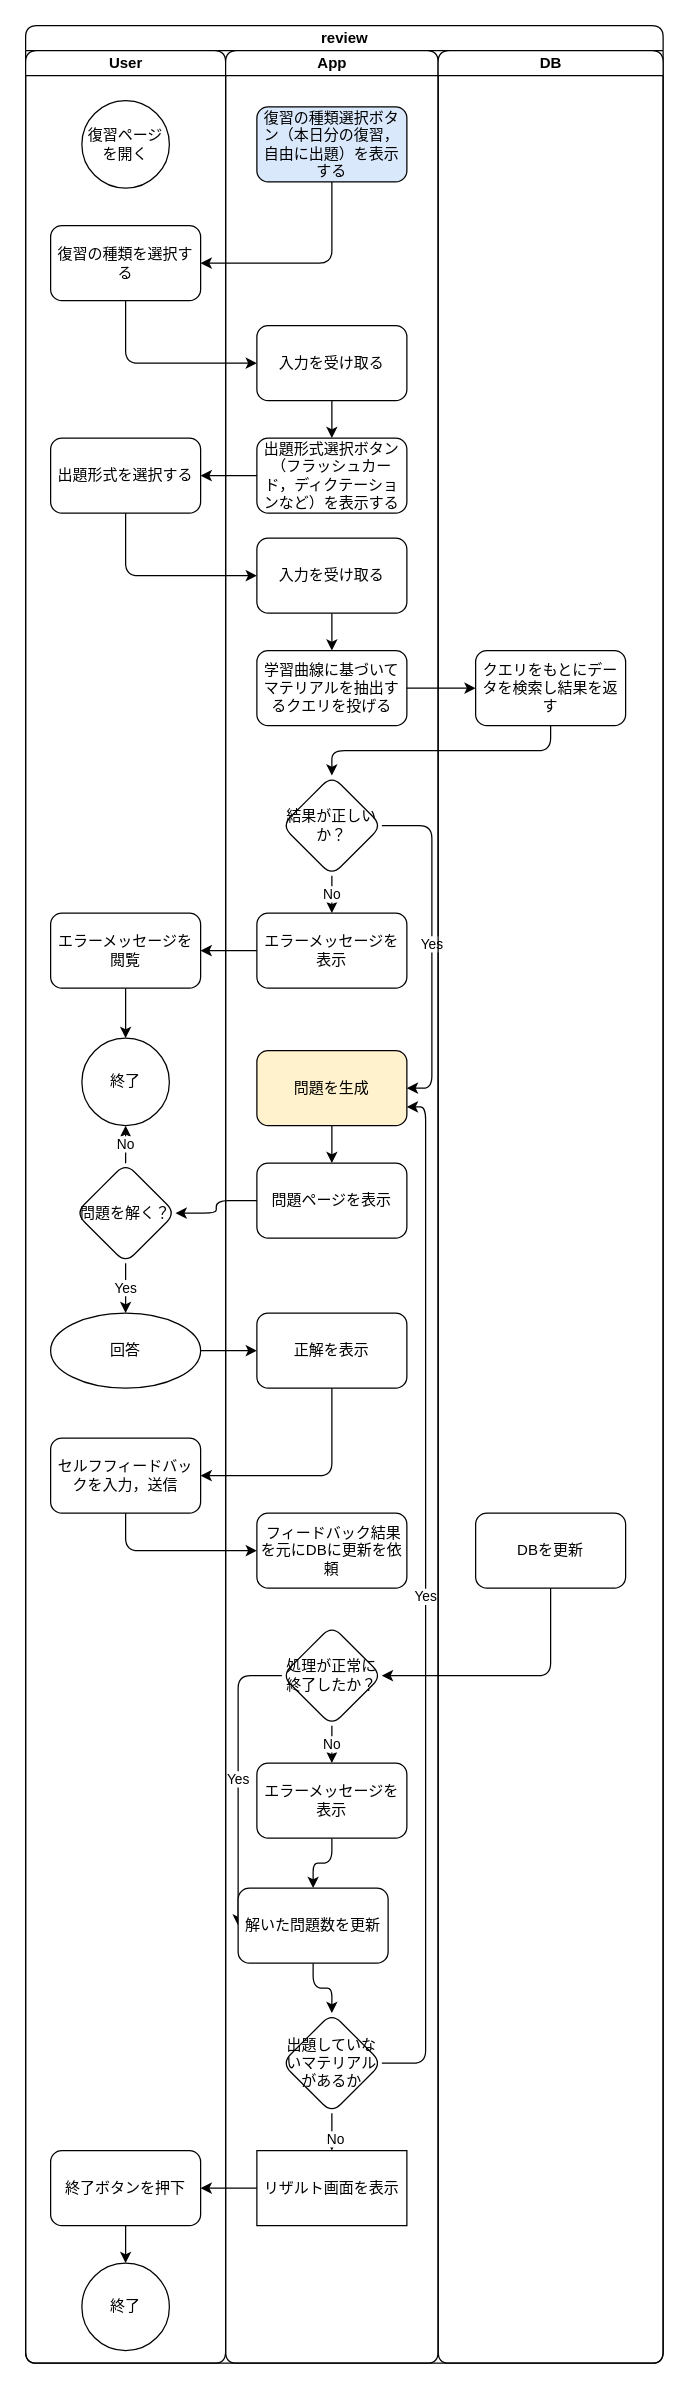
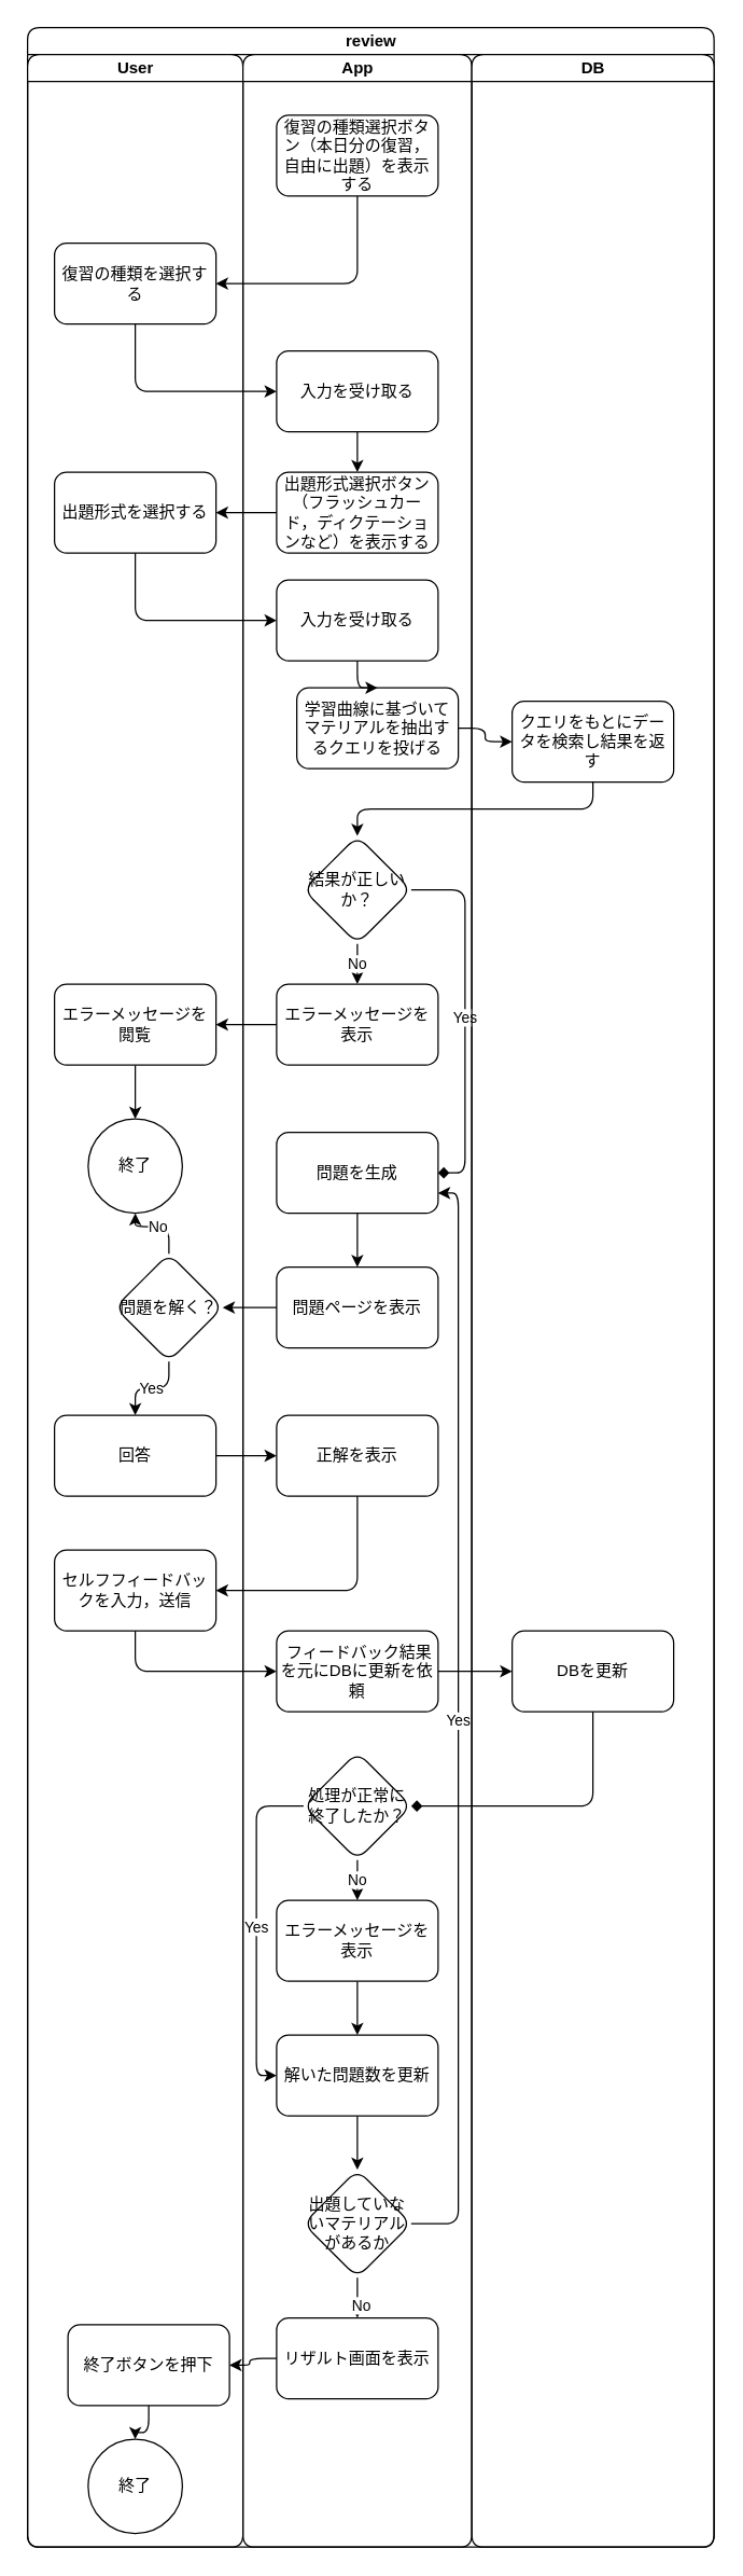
  <mxCell id="0" />
  <mxCell id="1" parent="0" />
  <mxCell id="2" value="review" style="swimlane;childLayout=stackLayout;resizeParent=1;resizeParentMax=0;startSize=20;html=1;rounded=1;" vertex="1" parent="1"><mxGeometry x="20" y="20" width="510" height="1870" as="geometry" /></mxCell>
  <mxCell id="3" value="User" style="swimlane;startSize=20;html=1;rounded=1;" vertex="1" parent="2"><mxGeometry y="20" width="160" height="1850" as="geometry" /></mxCell>
- <mxCell id="4" value="復習ページを開く" style="ellipse;whiteSpace=wrap;html=1;aspect=fixed;rounded=1;" vertex="1" parent="3"><mxGeometry x="45" y="40" width="70" height="70" as="geometry" /></mxCell>
  <mxCell id="5" style="edgeStyle=orthogonalEdgeStyle;rounded=1;orthogonalLoop=1;jettySize=auto;html=1;exitX=0.5;exitY=1;exitDx=0;exitDy=0;" edge="1" parent="3" source="6" target="7"><mxGeometry relative="1" as="geometry" /></mxCell>
  <mxCell id="6" value="エラーメッセージを閲覧" style="whiteSpace=wrap;html=1;rounded=1;" vertex="1" parent="3"><mxGeometry x="20" y="690" width="120" height="60" as="geometry" /></mxCell>
  <mxCell id="7" value="終了" style="ellipse;whiteSpace=wrap;html=1;rounded=1;" vertex="1" parent="3"><mxGeometry x="45" y="790" width="70" height="70" as="geometry" /></mxCell>
  <mxCell id="8" value="&lt;span style=&quot;background-color: transparent; color: light-dark(rgb(0, 0, 0), rgb(255, 255, 255));&quot;&gt;復習の種類を選択する&lt;/span&gt;" style="whiteSpace=wrap;html=1;rounded=1;" vertex="1" parent="3"><mxGeometry x="20" y="140" width="120" height="60" as="geometry" /></mxCell>
  <mxCell id="9" value="出題形式を選択する" style="whiteSpace=wrap;html=1;rounded=1;" vertex="1" parent="3"><mxGeometry x="20" y="310" width="120" height="60" as="geometry" /></mxCell>
- <mxCell id="10" value="回答" style="ellipse;whiteSpace=wrap;html=1;" vertex="1" parent="3"><mxGeometry x="20" y="1010" width="120" height="60" as="geometry" /></mxCell>
+ <mxCell id="10" value="回答" style="whiteSpace=wrap;html=1;rounded=1;" vertex="1" parent="3"><mxGeometry x="20" y="1010" width="120" height="60" as="geometry" /></mxCell>
  <mxCell id="11" value="セルフフィードバックを入力，送信" style="whiteSpace=wrap;html=1;rounded=1;" vertex="1" parent="3"><mxGeometry x="20" y="1110" width="120" height="60" as="geometry" /></mxCell>
  <mxCell id="12" value="" style="edgeStyle=orthogonalEdgeStyle;rounded=1;orthogonalLoop=1;jettySize=auto;html=1;" edge="1" parent="3" source="13" target="14"><mxGeometry relative="1" as="geometry" /></mxCell>
- <mxCell id="13" value="終了ボタンを押下" style="whiteSpace=wrap;html=1;rounded=1;" vertex="1" parent="3"><mxGeometry x="20" y="1680" width="120" height="60" as="geometry" /></mxCell>
+ <mxCell id="13" value="終了ボタンを押下" style="whiteSpace=wrap;html=1;rounded=1;" vertex="1" parent="3"><mxGeometry x="30" y="1685" width="120" height="60" as="geometry" /></mxCell>
  <mxCell id="14" value="終了" style="ellipse;whiteSpace=wrap;html=1;rounded=1;" vertex="1" parent="3"><mxGeometry x="45" y="1770" width="70" height="70" as="geometry" /></mxCell>
  <mxCell id="15" value="No" style="edgeStyle=orthogonalEdgeStyle;rounded=1;orthogonalLoop=1;jettySize=auto;html=1;exitX=0.5;exitY=0;exitDx=0;exitDy=0;" edge="1" parent="3" source="17" target="7"><mxGeometry relative="1" as="geometry" /></mxCell>
  <mxCell id="16" value="Yes" style="edgeStyle=orthogonalEdgeStyle;rounded=1;orthogonalLoop=1;jettySize=auto;html=1;exitX=0.5;exitY=1;exitDx=0;exitDy=0;" edge="1" parent="3" source="17" target="10"><mxGeometry relative="1" as="geometry" /></mxCell>
- <mxCell id="17" value="問題を解く？" style="rhombus;whiteSpace=wrap;html=1;rounded=1;" vertex="1" parent="3"><mxGeometry x="40" y="890" width="80" height="80" as="geometry" /></mxCell>
+ <mxCell id="17" value="問題を解く？" style="rhombus;whiteSpace=wrap;html=1;rounded=1;" vertex="1" parent="3"><mxGeometry x="65" y="890" width="80" height="80" as="geometry" /></mxCell>
  <mxCell id="18" value="App" style="swimlane;startSize=20;html=1;rounded=1;" vertex="1" parent="2"><mxGeometry x="160" y="20" width="170" height="1850" as="geometry" /></mxCell>
- <mxCell id="19" value="学習曲線に基づいてマテリアル&lt;span style=&quot;background-color: transparent; color: light-dark(rgb(0, 0, 0), rgb(255, 255, 255));&quot;&gt;を抽出するクエリを投げる&lt;/span&gt;" style="whiteSpace=wrap;html=1;rounded=1;" vertex="1" parent="18"><mxGeometry x="25" y="480" width="120" height="60" as="geometry" /></mxCell>
+ <mxCell id="19" value="学習曲線に基づいてマテリアル&lt;span style=&quot;background-color: transparent; color: light-dark(rgb(0, 0, 0), rgb(255, 255, 255));&quot;&gt;を抽出するクエリを投げる&lt;/span&gt;" style="whiteSpace=wrap;html=1;rounded=1;" vertex="1" parent="18"><mxGeometry x="40" y="470" width="120" height="60" as="geometry" /></mxCell>
  <mxCell id="20" value="No" style="edgeStyle=orthogonalEdgeStyle;rounded=1;orthogonalLoop=1;jettySize=auto;html=1;exitX=0.5;exitY=1;exitDx=0;exitDy=0;entryX=0.5;entryY=0;entryDx=0;entryDy=0;" edge="1" parent="18" source="22" target="23"><mxGeometry relative="1" as="geometry" /></mxCell>
- <mxCell id="21" value="Yes" style="edgeStyle=orthogonalEdgeStyle;rounded=1;orthogonalLoop=1;jettySize=auto;html=1;exitX=1;exitY=0.5;exitDx=0;exitDy=0;entryX=1;entryY=0.5;entryDx=0;entryDy=0;" edge="1" parent="18" source="22" target="25"><mxGeometry relative="1" as="geometry" /></mxCell>
+ <mxCell id="21" value="Yes" style="edgeStyle=orthogonalEdgeStyle;rounded=1;orthogonalLoop=1;jettySize=auto;html=1;exitX=1;exitY=0.5;exitDx=0;exitDy=0;entryX=1;entryY=0.5;entryDx=0;entryDy=0;endArrow=diamond;" edge="1" parent="18" source="22" target="25"><mxGeometry relative="1" as="geometry" /></mxCell>
  <mxCell id="22" value="結果が正しいか？" style="rhombus;whiteSpace=wrap;html=1;rounded=1;" vertex="1" parent="18"><mxGeometry x="45" y="580" width="80" height="80" as="geometry" /></mxCell>
  <mxCell id="23" value="エラーメッセージを表示" style="whiteSpace=wrap;html=1;rounded=1;" vertex="1" parent="18"><mxGeometry x="25" y="690" width="120" height="60" as="geometry" /></mxCell>
  <mxCell id="24" value="" style="edgeStyle=orthogonalEdgeStyle;rounded=1;orthogonalLoop=1;jettySize=auto;html=1;" edge="1" parent="18" source="25" target="32"><mxGeometry relative="1" as="geometry" /></mxCell>
- <mxCell id="25" value="問題を生成" style="whiteSpace=wrap;html=1;rounded=1;fillColor=#fff2cc;" vertex="1" parent="18"><mxGeometry x="25" y="800" width="120" height="60" as="geometry" /></mxCell>
- <mxCell id="26" value="復習の種類選択ボタン（本日分の復習，自由に出題）を表示する" style="whiteSpace=wrap;html=1;rounded=1;fillColor=#dae8fc;" vertex="1" parent="18"><mxGeometry x="25" y="45" width="120" height="60" as="geometry" /></mxCell>
+ <mxCell id="25" value="問題を生成" style="whiteSpace=wrap;html=1;rounded=1;" vertex="1" parent="18"><mxGeometry x="25" y="800" width="120" height="60" as="geometry" /></mxCell>
+ <mxCell id="26" value="復習の種類選択ボタン（本日分の復習，自由に出題）を表示する" style="whiteSpace=wrap;html=1;rounded=1;" vertex="1" parent="18"><mxGeometry x="25" y="45" width="120" height="60" as="geometry" /></mxCell>
  <mxCell id="27" value="" style="edgeStyle=orthogonalEdgeStyle;rounded=1;orthogonalLoop=1;jettySize=auto;html=1;" edge="1" parent="18" source="28" target="29"><mxGeometry relative="1" as="geometry" /></mxCell>
  <mxCell id="28" value="入力を受け取る" style="whiteSpace=wrap;html=1;rounded=1;" vertex="1" parent="18"><mxGeometry x="25" y="220" width="120" height="60" as="geometry" /></mxCell>
  <mxCell id="29" value="出題形式選択ボタン（フラッシュカード，ディクテーションなど）を表示する" style="whiteSpace=wrap;html=1;rounded=1;" vertex="1" parent="18"><mxGeometry x="25" y="310" width="120" height="60" as="geometry" /></mxCell>
  <mxCell id="30" style="edgeStyle=orthogonalEdgeStyle;rounded=1;orthogonalLoop=1;jettySize=auto;html=1;exitX=0.5;exitY=1;exitDx=0;exitDy=0;" edge="1" parent="18" source="31" target="19"><mxGeometry relative="1" as="geometry" /></mxCell>
  <mxCell id="31" value="入力を受け取る" style="whiteSpace=wrap;html=1;rounded=1;" vertex="1" parent="18"><mxGeometry x="25" y="390" width="120" height="60" as="geometry" /></mxCell>
- <mxCell id="32" value="問題ページを表示" style="whiteSpace=wrap;html=1;rounded=1;" vertex="1" parent="18"><mxGeometry x="25" y="890" width="120" height="60" as="geometry" /></mxCell>
+ <mxCell id="32" value="問題ページを表示" style="whiteSpace=wrap;html=1;rounded=1;" vertex="1" parent="18"><mxGeometry x="25" y="900" width="120" height="60" as="geometry" /></mxCell>
  <mxCell id="33" value="正解を表示" style="whiteSpace=wrap;html=1;rounded=1;" vertex="1" parent="18"><mxGeometry x="25" y="1010" width="120" height="60" as="geometry" /></mxCell>
  <mxCell id="34" value="&amp;nbsp;フィードバック結果を元にDBに更新を依頼" style="whiteSpace=wrap;html=1;rounded=1;" vertex="1" parent="18"><mxGeometry x="25" y="1170" width="120" height="60" as="geometry" /></mxCell>
  <mxCell id="35" value="No" style="edgeStyle=orthogonalEdgeStyle;rounded=1;orthogonalLoop=1;jettySize=auto;html=1;exitX=0.5;exitY=1;exitDx=0;exitDy=0;" edge="1" parent="18" source="37" target="39"><mxGeometry relative="1" as="geometry" /></mxCell>
  <mxCell id="36" value="Yes" style="edgeStyle=orthogonalEdgeStyle;rounded=1;orthogonalLoop=1;jettySize=auto;html=1;exitX=0;exitY=0.5;exitDx=0;exitDy=0;entryX=0;entryY=0.5;entryDx=0;entryDy=0;" edge="1" parent="18" source="37" target="41"><mxGeometry relative="1" as="geometry"><Array as="points"><mxPoint x="10" y="1300" /><mxPoint x="10" y="1500" /></Array></mxGeometry></mxCell>
  <mxCell id="37" value="処理が正常に終了したか？" style="rhombus;whiteSpace=wrap;html=1;rounded=1;" vertex="1" parent="18"><mxGeometry x="45" y="1260" width="80" height="80" as="geometry" /></mxCell>
  <mxCell id="38" style="edgeStyle=orthogonalEdgeStyle;rounded=1;orthogonalLoop=1;jettySize=auto;html=1;exitX=0.5;exitY=1;exitDx=0;exitDy=0;" edge="1" parent="18" source="39" target="41"><mxGeometry relative="1" as="geometry" /></mxCell>
  <mxCell id="39" value="エラーメッセージを表示" style="whiteSpace=wrap;html=1;rounded=1;" vertex="1" parent="18"><mxGeometry x="25" y="1370" width="120" height="60" as="geometry" /></mxCell>
  <mxCell id="40" style="edgeStyle=orthogonalEdgeStyle;rounded=1;orthogonalLoop=1;jettySize=auto;html=1;exitX=0.5;exitY=1;exitDx=0;exitDy=0;" edge="1" parent="18" source="41" target="45"><mxGeometry relative="1" as="geometry" /></mxCell>
- <mxCell id="41" value="解いた問題数を更新" style="whiteSpace=wrap;html=1;rounded=1;" vertex="1" parent="18"><mxGeometry x="10" y="1470" width="120" height="60" as="geometry" /></mxCell>
+ <mxCell id="41" value="解いた問題数を更新" style="whiteSpace=wrap;html=1;rounded=1;" vertex="1" parent="18"><mxGeometry x="25" y="1470" width="120" height="60" as="geometry" /></mxCell>
  <mxCell id="42" value="Yes" style="edgeStyle=orthogonalEdgeStyle;rounded=1;orthogonalLoop=1;jettySize=auto;html=1;exitX=1;exitY=0.5;exitDx=0;exitDy=0;entryX=1;entryY=0.75;entryDx=0;entryDy=0;" edge="1" parent="18" source="45" target="25"><mxGeometry relative="1" as="geometry"><Array as="points"><mxPoint x="160" y="1610" /><mxPoint x="160" y="845" /></Array></mxGeometry></mxCell>
  <mxCell id="43" value="" style="edgeStyle=orthogonalEdgeStyle;rounded=1;orthogonalLoop=1;jettySize=auto;html=1;" edge="1" parent="18" source="45" target="46"><mxGeometry relative="1" as="geometry" /></mxCell>
  <mxCell id="44" value="No" style="edgeLabel;html=1;align=center;verticalAlign=middle;resizable=0;points=[];rounded=1;" vertex="1" connectable="0" parent="43"><mxGeometry x="0.6" y="2" relative="1" as="geometry"><mxPoint as="offset" /></mxGeometry></mxCell>
  <mxCell id="45" value="出題していないマテリアルがあるか" style="rhombus;whiteSpace=wrap;html=1;rounded=1;" vertex="1" parent="18"><mxGeometry x="45" y="1570" width="80" height="80" as="geometry" /></mxCell>
- <mxCell id="46" value="リザルト画面を表示" style="whiteSpace=wrap;html=1;rounded=0;" vertex="1" parent="18"><mxGeometry x="25" y="1680" width="120" height="60" as="geometry" /></mxCell>
+ <mxCell id="46" value="リザルト画面を表示" style="whiteSpace=wrap;html=1;rounded=1;" vertex="1" parent="18"><mxGeometry x="25" y="1680" width="120" height="60" as="geometry" /></mxCell>
  <mxCell id="47" value="DB" style="swimlane;startSize=20;html=1;rounded=1;" vertex="1" parent="2"><mxGeometry x="330" y="20" width="180" height="1850" as="geometry" /></mxCell>
  <mxCell id="48" value="クエリをもとにデータを検索し結果を返す" style="whiteSpace=wrap;html=1;rounded=1;" vertex="1" parent="47"><mxGeometry x="30" y="480" width="120" height="60" as="geometry" /></mxCell>
  <mxCell id="49" value="DBを更新" style="whiteSpace=wrap;html=1;rounded=1;" vertex="1" parent="47"><mxGeometry x="30" y="1170" width="120" height="60" as="geometry" /></mxCell>
  <mxCell id="50" style="edgeStyle=orthogonalEdgeStyle;rounded=1;orthogonalLoop=1;jettySize=auto;html=1;exitX=1;exitY=0.5;exitDx=0;exitDy=0;" edge="1" parent="2" source="19" target="48"><mxGeometry relative="1" as="geometry" /></mxCell>
  <mxCell id="51" style="edgeStyle=orthogonalEdgeStyle;rounded=1;orthogonalLoop=1;jettySize=auto;html=1;exitX=0;exitY=0.5;exitDx=0;exitDy=0;" edge="1" parent="2" source="23" target="6"><mxGeometry relative="1" as="geometry" /></mxCell>
  <mxCell id="52" style="edgeStyle=orthogonalEdgeStyle;rounded=1;orthogonalLoop=1;jettySize=auto;html=1;exitX=0.5;exitY=1;exitDx=0;exitDy=0;entryX=1;entryY=0.5;entryDx=0;entryDy=0;" edge="1" parent="2" source="26" target="8"><mxGeometry relative="1" as="geometry" /></mxCell>
  <mxCell id="53" style="edgeStyle=orthogonalEdgeStyle;rounded=1;orthogonalLoop=1;jettySize=auto;html=1;exitX=0.5;exitY=1;exitDx=0;exitDy=0;entryX=0;entryY=0.5;entryDx=0;entryDy=0;" edge="1" parent="2" source="8" target="28"><mxGeometry relative="1" as="geometry" /></mxCell>
  <mxCell id="54" style="edgeStyle=orthogonalEdgeStyle;rounded=1;orthogonalLoop=1;jettySize=auto;html=1;exitX=0;exitY=0.5;exitDx=0;exitDy=0;" edge="1" parent="2" source="29" target="9"><mxGeometry relative="1" as="geometry" /></mxCell>
  <mxCell id="55" style="edgeStyle=orthogonalEdgeStyle;rounded=1;orthogonalLoop=1;jettySize=auto;html=1;exitX=0.5;exitY=1;exitDx=0;exitDy=0;entryX=0;entryY=0.5;entryDx=0;entryDy=0;" edge="1" parent="2" source="9" target="31"><mxGeometry relative="1" as="geometry" /></mxCell>
  <mxCell id="56" style="edgeStyle=orthogonalEdgeStyle;rounded=1;orthogonalLoop=1;jettySize=auto;html=1;exitX=0.5;exitY=1;exitDx=0;exitDy=0;entryX=0.5;entryY=0;entryDx=0;entryDy=0;" edge="1" parent="2" source="48" target="22"><mxGeometry relative="1" as="geometry" /></mxCell>
  <mxCell id="57" style="edgeStyle=orthogonalEdgeStyle;rounded=1;orthogonalLoop=1;jettySize=auto;html=1;exitX=0.5;exitY=1;exitDx=0;exitDy=0;entryX=1;entryY=0.5;entryDx=0;entryDy=0;" edge="1" parent="2" source="33" target="11"><mxGeometry relative="1" as="geometry" /></mxCell>
  <mxCell id="58" style="edgeStyle=orthogonalEdgeStyle;rounded=1;orthogonalLoop=1;jettySize=auto;html=1;exitX=0.5;exitY=1;exitDx=0;exitDy=0;entryX=0;entryY=0.5;entryDx=0;entryDy=0;" edge="1" parent="2" source="11" target="34"><mxGeometry relative="1" as="geometry" /></mxCell>
- <mxCell id="60" style="edgeStyle=orthogonalEdgeStyle;rounded=1;orthogonalLoop=1;jettySize=auto;html=1;exitX=0.5;exitY=1;exitDx=0;exitDy=0;entryX=1;entryY=0.5;entryDx=0;entryDy=0;" edge="1" parent="2" source="49" target="37"><mxGeometry relative="1" as="geometry" /></mxCell>
+ <mxCell id="59" style="edgeStyle=orthogonalEdgeStyle;rounded=1;orthogonalLoop=1;jettySize=auto;html=1;exitX=1;exitY=0.5;exitDx=0;exitDy=0;" edge="1" parent="2" source="34" target="49"><mxGeometry relative="1" as="geometry" /></mxCell>
+ <mxCell id="60" style="edgeStyle=orthogonalEdgeStyle;rounded=1;orthogonalLoop=1;jettySize=auto;html=1;exitX=0.5;exitY=1;exitDx=0;exitDy=0;entryX=1;entryY=0.5;entryDx=0;entryDy=0;endArrow=diamond;" edge="1" parent="2" source="49" target="37"><mxGeometry relative="1" as="geometry" /></mxCell>
  <mxCell id="61" style="edgeStyle=orthogonalEdgeStyle;rounded=1;orthogonalLoop=1;jettySize=auto;html=1;exitX=0;exitY=0.5;exitDx=0;exitDy=0;" edge="1" parent="2" source="46" target="13"><mxGeometry relative="1" as="geometry" /></mxCell>
  <mxCell id="62" style="edgeStyle=orthogonalEdgeStyle;rounded=1;orthogonalLoop=1;jettySize=auto;html=1;exitX=0;exitY=0.5;exitDx=0;exitDy=0;" edge="1" parent="2" source="32" target="17"><mxGeometry relative="1" as="geometry" /></mxCell>
  <mxCell id="63" style="edgeStyle=orthogonalEdgeStyle;rounded=1;orthogonalLoop=1;jettySize=auto;html=1;exitX=1;exitY=0.5;exitDx=0;exitDy=0;" edge="1" parent="2" source="10" target="33"><mxGeometry relative="1" as="geometry" /></mxCell>
